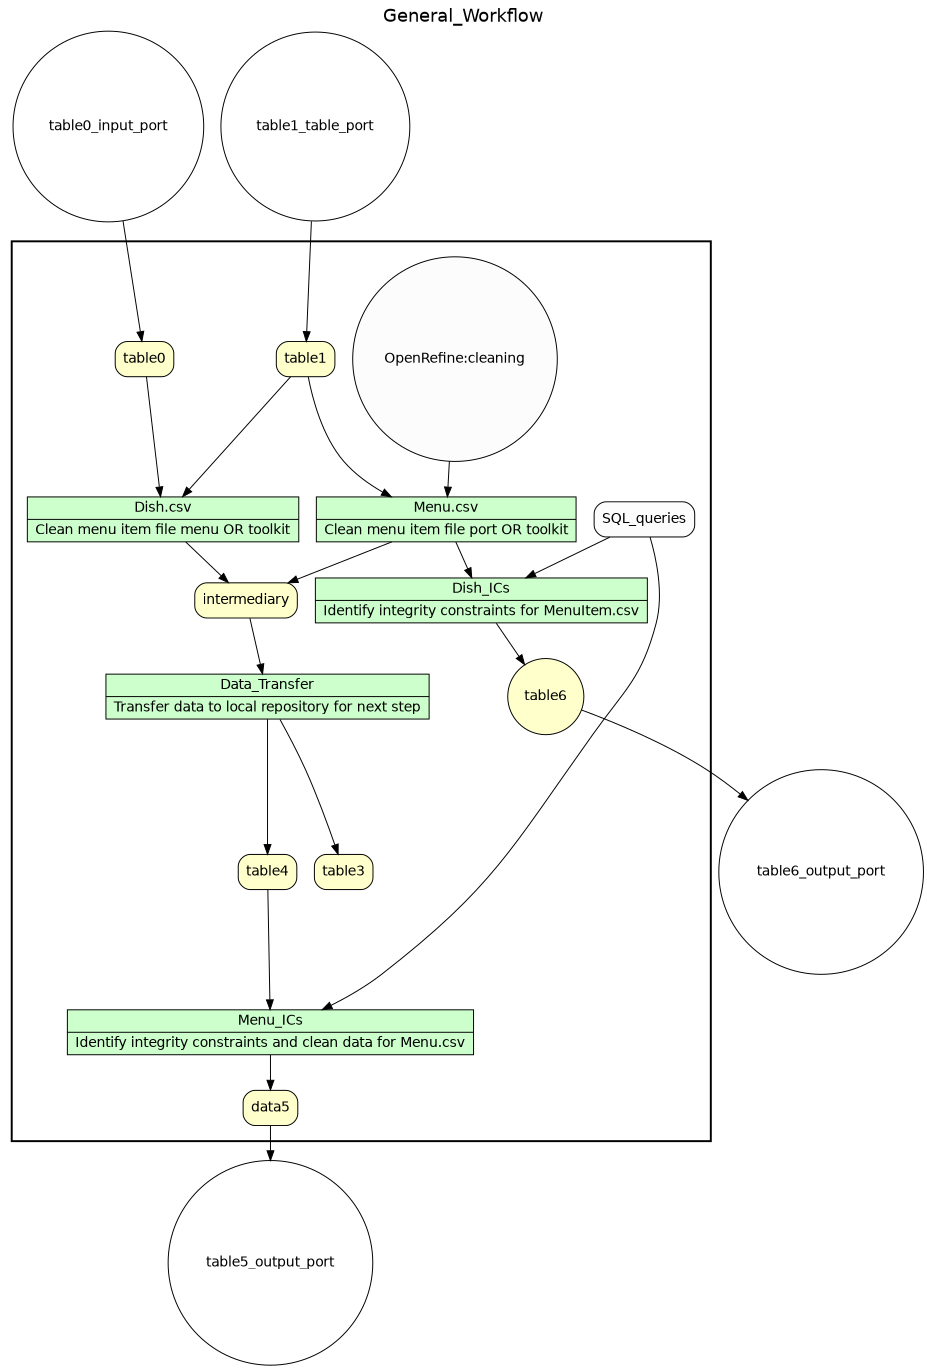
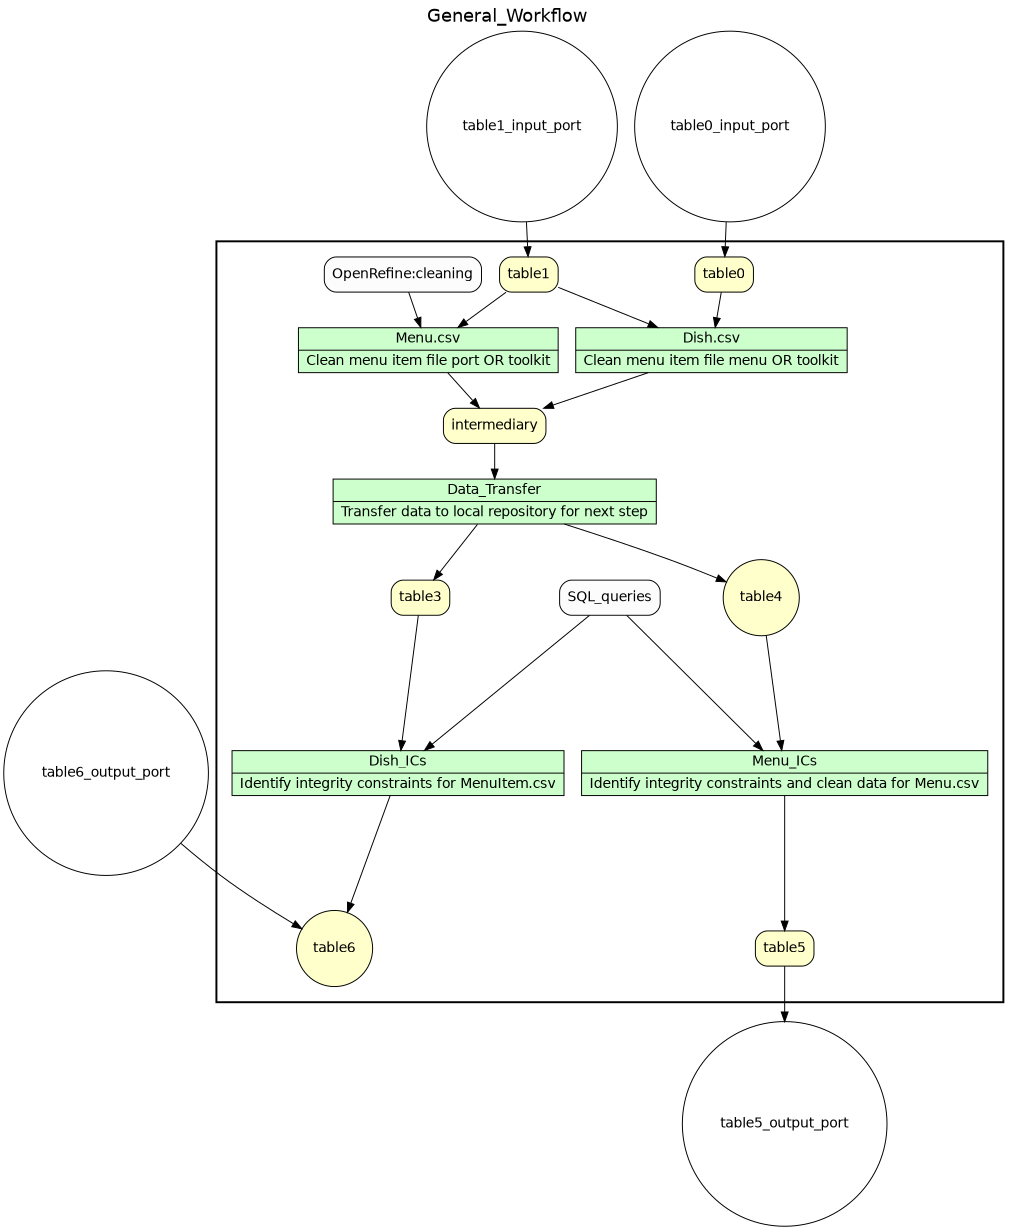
  digraph {
    fontname=Helvetica
    fontsize=18
    label=General_Workflow
    labelloc=t
    rankdir=TB
    node [fillcolor="#FFFFCC" fontname=Helvetica peripheries=1 shape=box style="rounded,filled"]
    n1 [fillcolor="#CCFFCC" label="{<f0> Dish.csv |<f1> Clean menu item file menu OR toolkit}" rankdir=LR shape=record style=filled]
    intermediary
    n3 [fillcolor="#CCFFCC" label="{<f0> Menu.csv |<f1> Clean menu item file port OR toolkit}" rankdir=LR shape=record style=filled]
    n4 [fillcolor="#CCFFCC" label="{<f0> Data_Transfer |<f1> Transfer data to local repository for next step}" rankdir=LR shape=record style=filled]
    table3
-   table4
+   table4 [shape=circle]
    n7 [fillcolor="#CCFFCC" label="{<f0> Dish_ICs |<f1> Identify integrity constraints for MenuItem.csv}" rankdir=LR shape=record style=filled]
    table6 [shape=circle]
    n9 [fillcolor="#CCFFCC" label="{<f0> Menu_ICs |<f1> Identify integrity constraints and clean data for Menu.csv}" rankdir=LR shape=record style=filled]
-   table5 [label=data5]
+   table5
    table0
    table1
-   "OpenRefine:cleaning" [fillcolor="#FCFCFC" shape=circle]
+   "OpenRefine:cleaning" [fillcolor="#FCFCFC"]
    SQL_queries [fillcolor="#FCFCFC"]
    table6_output_port [fillcolor="#FFFFFF" shape=circle width=0.2]
    table5_output_port [fillcolor="#FFFFFF" shape=circle width=0.2]
    table0_input_port [fillcolor="#FFFFFF" shape=circle width=0.2]
-   table1_input_port [fillcolor="#FFFFFF" shape=circle width=0.2 label=table1_table_port]
+   table1_input_port [fillcolor="#FFFFFF" shape=circle width=0.2]
    subgraph cluster_1 {
      color=black
      label=""
      penwidth=2
      subgraph cluster_2 {
        color=black
        label=""
        penwidth=0
        n1
        intermediary
        n3
        n4
        table3
        table4
        n7
        table6
        n9
        table5
        table0
        table1
        "OpenRefine:cleaning"
        SQL_queries
      }
    }
    n1 -> intermediary
    intermediary -> n4
    n3 -> intermediary
    n4 -> table3
    n4 -> table4
-   n3 -> n7
+   table3 -> n7
    table4 -> n9
    n7 -> table6
-   table6 -> table6_output_port
+   table6_output_port -> table6
    n9 -> table5
    table5 -> table5_output_port
    table0 -> n1
    table1 -> n1
    table1 -> n3
    "OpenRefine:cleaning" -> n3
    SQL_queries -> n7
    SQL_queries -> n9
    table0_input_port -> table0
    table1_input_port -> table1
  }
